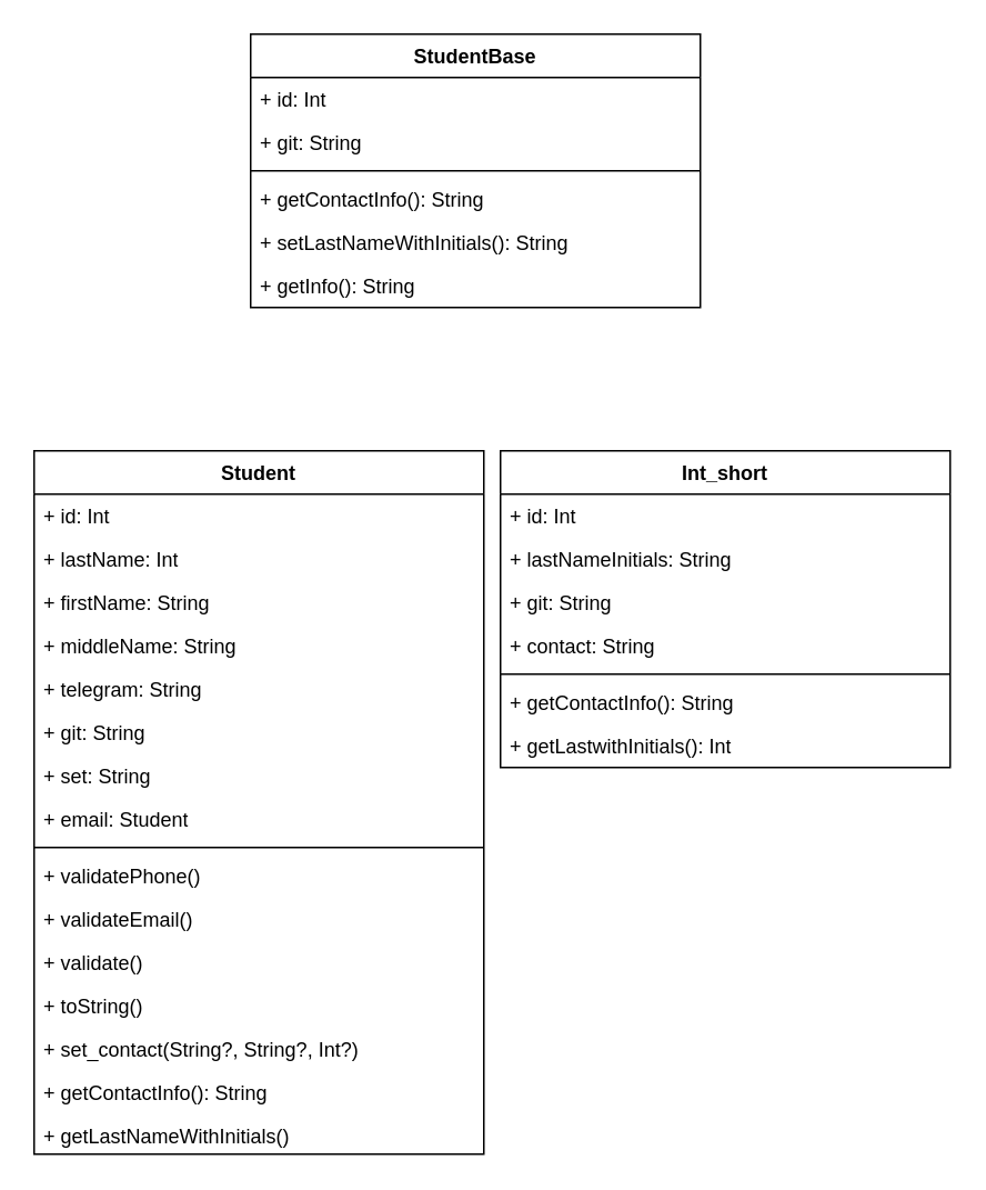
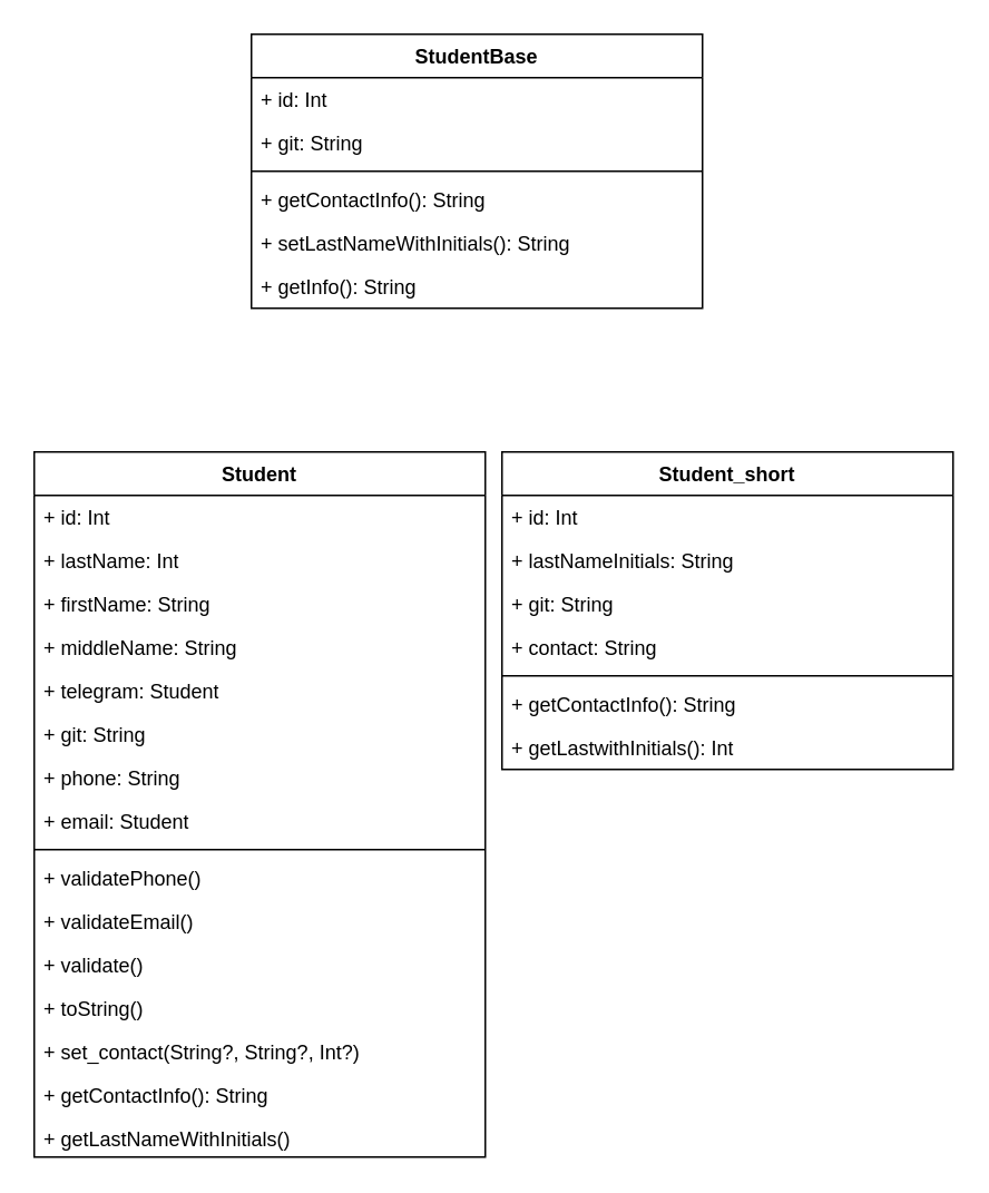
  <mxCell id="0" />
  <mxCell id="1" parent="0" />
  <mxCell id="2" value="StudentBase" style="swimlane;fontStyle=1;align=center;verticalAlign=top;childLayout=stackLayout;horizontal=1;startSize=26;horizontalStack=0;resizeParent=1;resizeParentMax=0;resizeLast=0;collapsible=1;marginBottom=0;whiteSpace=wrap;html=1;" parent="1" vertex="1"><mxGeometry x="150" y="20" width="270" height="164" as="geometry" /></mxCell>
  <mxCell id="3" value="+ id: Int" style="text;strokeColor=none;fillColor=none;align=left;verticalAlign=top;spacingLeft=4;spacingRight=4;overflow=hidden;rotatable=0;points=[[0,0.5],[1,0.5]];portConstraint=eastwest;whiteSpace=wrap;html=1;" parent="2" vertex="1"><mxGeometry y="26" width="270" height="26" as="geometry" /></mxCell>
  <mxCell id="4" value="+ git: String" style="text;strokeColor=none;fillColor=none;align=left;verticalAlign=top;spacingLeft=4;spacingRight=4;overflow=hidden;rotatable=0;points=[[0,0.5],[1,0.5]];portConstraint=eastwest;whiteSpace=wrap;html=1;" parent="2" vertex="1"><mxGeometry y="52" width="270" height="26" as="geometry" /></mxCell>
  <mxCell id="5" value="" style="line;strokeWidth=1;fillColor=none;align=left;verticalAlign=middle;spacingTop=-1;spacingLeft=3;spacingRight=3;rotatable=0;labelPosition=right;points=[];portConstraint=eastwest;strokeColor=inherit;" parent="2" vertex="1"><mxGeometry y="78" width="270" height="8" as="geometry" /></mxCell>
  <mxCell id="6" value="+ getContactInfo(): String&amp;nbsp;" style="text;strokeColor=none;fillColor=none;align=left;verticalAlign=top;spacingLeft=4;spacingRight=4;overflow=hidden;rotatable=0;points=[[0,0.5],[1,0.5]];portConstraint=eastwest;whiteSpace=wrap;html=1;" parent="2" vertex="1"><mxGeometry y="86" width="270" height="26" as="geometry" /></mxCell>
  <mxCell id="7" value="+ setLastNameWithInitials(): String" style="text;strokeColor=none;fillColor=none;align=left;verticalAlign=top;spacingLeft=4;spacingRight=4;overflow=hidden;rotatable=0;points=[[0,0.5],[1,0.5]];portConstraint=eastwest;whiteSpace=wrap;html=1;" parent="2" vertex="1"><mxGeometry y="112" width="270" height="26" as="geometry" /></mxCell>
  <mxCell id="8" value="+ getInfo(): String" style="text;strokeColor=none;fillColor=none;align=left;verticalAlign=top;spacingLeft=4;spacingRight=4;overflow=hidden;rotatable=0;points=[[0,0.5],[1,0.5]];portConstraint=eastwest;whiteSpace=wrap;html=1;" parent="2" vertex="1"><mxGeometry y="138" width="270" height="26" as="geometry" /></mxCell>
  <mxCell id="9" value="Student" style="swimlane;fontStyle=1;align=center;verticalAlign=top;childLayout=stackLayout;horizontal=1;startSize=26;horizontalStack=0;resizeParent=1;resizeParentMax=0;resizeLast=0;collapsible=1;marginBottom=0;whiteSpace=wrap;html=1;" vertex="1" parent="1"><mxGeometry x="20" y="270" width="270" height="422" as="geometry"><mxRectangle x="370" y="240" width="80" height="30" as="alternateBounds" /></mxGeometry></mxCell>
  <mxCell id="10" value="+ id: Int" style="text;strokeColor=none;fillColor=none;align=left;verticalAlign=top;spacingLeft=4;spacingRight=4;overflow=hidden;rotatable=0;points=[[0,0.5],[1,0.5]];portConstraint=eastwest;whiteSpace=wrap;html=1;" vertex="1" parent="9"><mxGeometry y="26" width="270" height="26" as="geometry" /></mxCell>
  <mxCell id="11" value="+ lastName: Int" style="text;strokeColor=none;fillColor=none;align=left;verticalAlign=top;spacingLeft=4;spacingRight=4;overflow=hidden;rotatable=0;points=[[0,0.5],[1,0.5]];portConstraint=eastwest;whiteSpace=wrap;html=1;" vertex="1" parent="9"><mxGeometry y="52" width="270" height="26" as="geometry" /></mxCell>
  <mxCell id="12" value="+ firstName: String" style="text;strokeColor=none;fillColor=none;align=left;verticalAlign=top;spacingLeft=4;spacingRight=4;overflow=hidden;rotatable=0;points=[[0,0.5],[1,0.5]];portConstraint=eastwest;whiteSpace=wrap;html=1;" vertex="1" parent="9"><mxGeometry y="78" width="270" height="26" as="geometry" /></mxCell>
  <mxCell id="13" value="+ middleName: String" style="text;strokeColor=none;fillColor=none;align=left;verticalAlign=top;spacingLeft=4;spacingRight=4;overflow=hidden;rotatable=0;points=[[0,0.5],[1,0.5]];portConstraint=eastwest;whiteSpace=wrap;html=1;" vertex="1" parent="9"><mxGeometry y="104" width="270" height="26" as="geometry" /></mxCell>
- <mxCell id="14" value="+ telegram: String" style="text;strokeColor=none;fillColor=none;align=left;verticalAlign=top;spacingLeft=4;spacingRight=4;overflow=hidden;rotatable=0;points=[[0,0.5],[1,0.5]];portConstraint=eastwest;whiteSpace=wrap;html=1;" vertex="1" parent="9"><mxGeometry y="130" width="270" height="26" as="geometry" /></mxCell>
+ <mxCell id="14" value="+ telegram: Student" style="text;strokeColor=none;fillColor=none;align=left;verticalAlign=top;spacingLeft=4;spacingRight=4;overflow=hidden;rotatable=0;points=[[0,0.5],[1,0.5]];portConstraint=eastwest;whiteSpace=wrap;html=1;" vertex="1" parent="9"><mxGeometry y="130" width="270" height="26" as="geometry" /></mxCell>
  <mxCell id="15" value="+ git: String" style="text;strokeColor=none;fillColor=none;align=left;verticalAlign=top;spacingLeft=4;spacingRight=4;overflow=hidden;rotatable=0;points=[[0,0.5],[1,0.5]];portConstraint=eastwest;whiteSpace=wrap;html=1;" vertex="1" parent="9"><mxGeometry y="156" width="270" height="26" as="geometry" /></mxCell>
- <mxCell id="16" value="+ set: String" style="text;strokeColor=none;fillColor=none;align=left;verticalAlign=top;spacingLeft=4;spacingRight=4;overflow=hidden;rotatable=0;points=[[0,0.5],[1,0.5]];portConstraint=eastwest;whiteSpace=wrap;html=1;" vertex="1" parent="9"><mxGeometry y="182" width="270" height="26" as="geometry" /></mxCell>
+ <mxCell id="16" value="+ phone: String" style="text;strokeColor=none;fillColor=none;align=left;verticalAlign=top;spacingLeft=4;spacingRight=4;overflow=hidden;rotatable=0;points=[[0,0.5],[1,0.5]];portConstraint=eastwest;whiteSpace=wrap;html=1;" vertex="1" parent="9"><mxGeometry y="182" width="270" height="26" as="geometry" /></mxCell>
  <mxCell id="17" value="+ email: Student" style="text;strokeColor=none;fillColor=none;align=left;verticalAlign=top;spacingLeft=4;spacingRight=4;overflow=hidden;rotatable=0;points=[[0,0.5],[1,0.5]];portConstraint=eastwest;whiteSpace=wrap;html=1;" vertex="1" parent="9"><mxGeometry y="208" width="270" height="26" as="geometry" /></mxCell>
  <mxCell id="18" value="" style="line;strokeWidth=1;fillColor=none;align=left;verticalAlign=middle;spacingTop=-1;spacingLeft=3;spacingRight=3;rotatable=0;labelPosition=right;points=[];portConstraint=eastwest;strokeColor=inherit;" vertex="1" parent="9"><mxGeometry y="234" width="270" height="8" as="geometry" /></mxCell>
  <mxCell id="19" value="+ validatePhone()&amp;nbsp;" style="text;strokeColor=none;fillColor=none;align=left;verticalAlign=top;spacingLeft=4;spacingRight=4;overflow=hidden;rotatable=0;points=[[0,0.5],[1,0.5]];portConstraint=eastwest;whiteSpace=wrap;html=1;" vertex="1" parent="9"><mxGeometry y="242" width="270" height="26" as="geometry" /></mxCell>
  <mxCell id="20" value="+ validateEmail()&amp;nbsp;" style="text;strokeColor=none;fillColor=none;align=left;verticalAlign=top;spacingLeft=4;spacingRight=4;overflow=hidden;rotatable=0;points=[[0,0.5],[1,0.5]];portConstraint=eastwest;whiteSpace=wrap;html=1;" vertex="1" parent="9"><mxGeometry y="268" width="270" height="26" as="geometry" /></mxCell>
  <mxCell id="21" value="+ validate()&amp;nbsp;" style="text;strokeColor=none;fillColor=none;align=left;verticalAlign=top;spacingLeft=4;spacingRight=4;overflow=hidden;rotatable=0;points=[[0,0.5],[1,0.5]];portConstraint=eastwest;whiteSpace=wrap;html=1;" vertex="1" parent="9"><mxGeometry y="294" width="270" height="26" as="geometry" /></mxCell>
  <mxCell id="22" value="+ toString()" style="text;strokeColor=none;fillColor=none;align=left;verticalAlign=top;spacingLeft=4;spacingRight=4;overflow=hidden;rotatable=0;points=[[0,0.5],[1,0.5]];portConstraint=eastwest;whiteSpace=wrap;html=1;" vertex="1" parent="9"><mxGeometry y="320" width="270" height="26" as="geometry" /></mxCell>
  <mxCell id="23" value="+ set_contact(String?, String?, Int?)" style="text;strokeColor=none;fillColor=none;align=left;verticalAlign=top;spacingLeft=4;spacingRight=4;overflow=hidden;rotatable=0;points=[[0,0.5],[1,0.5]];portConstraint=eastwest;whiteSpace=wrap;html=1;" vertex="1" parent="9"><mxGeometry y="346" width="270" height="26" as="geometry" /></mxCell>
  <mxCell id="24" value="+ getContactInfo(): String" style="text;strokeColor=none;fillColor=none;align=left;verticalAlign=top;spacingLeft=4;spacingRight=4;overflow=hidden;rotatable=0;points=[[0,0.5],[1,0.5]];portConstraint=eastwest;whiteSpace=wrap;html=1;" vertex="1" parent="9"><mxGeometry y="372" width="270" height="26" as="geometry" /></mxCell>
  <mxCell id="25" value="+ getLastNameWithInitials()" style="text;strokeColor=none;fillColor=none;align=left;verticalAlign=top;spacingLeft=4;spacingRight=4;overflow=hidden;rotatable=0;points=[[0,0.5],[1,0.5]];portConstraint=eastwest;whiteSpace=wrap;html=1;" vertex="1" parent="9"><mxGeometry y="398" width="270" height="24" as="geometry" /></mxCell>
- <mxCell id="26" value="Int_short" style="swimlane;fontStyle=1;align=center;verticalAlign=top;childLayout=stackLayout;horizontal=1;startSize=26;horizontalStack=0;resizeParent=1;resizeParentMax=0;resizeLast=0;collapsible=1;marginBottom=0;whiteSpace=wrap;html=1;" vertex="1" parent="1"><mxGeometry x="300" y="270" width="270" height="190" as="geometry"><mxRectangle x="370" y="240" width="80" height="30" as="alternateBounds" /></mxGeometry></mxCell>
+ <mxCell id="26" value="Student_short" style="swimlane;fontStyle=1;align=center;verticalAlign=top;childLayout=stackLayout;horizontal=1;startSize=26;horizontalStack=0;resizeParent=1;resizeParentMax=0;resizeLast=0;collapsible=1;marginBottom=0;whiteSpace=wrap;html=1;" vertex="1" parent="1"><mxGeometry x="300" y="270" width="270" height="190" as="geometry"><mxRectangle x="370" y="240" width="80" height="30" as="alternateBounds" /></mxGeometry></mxCell>
  <mxCell id="27" value="+ id: Int" style="text;strokeColor=none;fillColor=none;align=left;verticalAlign=top;spacingLeft=4;spacingRight=4;overflow=hidden;rotatable=0;points=[[0,0.5],[1,0.5]];portConstraint=eastwest;whiteSpace=wrap;html=1;" vertex="1" parent="26"><mxGeometry y="26" width="270" height="26" as="geometry" /></mxCell>
  <mxCell id="28" value="+ lastNameInitials: String" style="text;strokeColor=none;fillColor=none;align=left;verticalAlign=top;spacingLeft=4;spacingRight=4;overflow=hidden;rotatable=0;points=[[0,0.5],[1,0.5]];portConstraint=eastwest;whiteSpace=wrap;html=1;" vertex="1" parent="26"><mxGeometry y="52" width="270" height="26" as="geometry" /></mxCell>
  <mxCell id="29" value="+ git: String" style="text;strokeColor=none;fillColor=none;align=left;verticalAlign=top;spacingLeft=4;spacingRight=4;overflow=hidden;rotatable=0;points=[[0,0.5],[1,0.5]];portConstraint=eastwest;whiteSpace=wrap;html=1;" vertex="1" parent="26"><mxGeometry y="78" width="270" height="26" as="geometry" /></mxCell>
  <mxCell id="30" value="+ contact: String" style="text;strokeColor=none;fillColor=none;align=left;verticalAlign=top;spacingLeft=4;spacingRight=4;overflow=hidden;rotatable=0;points=[[0,0.5],[1,0.5]];portConstraint=eastwest;whiteSpace=wrap;html=1;" vertex="1" parent="26"><mxGeometry y="104" width="270" height="26" as="geometry" /></mxCell>
  <mxCell id="31" value="" style="line;strokeWidth=1;fillColor=none;align=left;verticalAlign=middle;spacingTop=-1;spacingLeft=3;spacingRight=3;rotatable=0;labelPosition=right;points=[];portConstraint=eastwest;strokeColor=inherit;" vertex="1" parent="26"><mxGeometry y="130" width="270" height="8" as="geometry" /></mxCell>
  <mxCell id="32" value="+ getContactInfo(): String" style="text;strokeColor=none;fillColor=none;align=left;verticalAlign=top;spacingLeft=4;spacingRight=4;overflow=hidden;rotatable=0;points=[[0,0.5],[1,0.5]];portConstraint=eastwest;whiteSpace=wrap;html=1;" vertex="1" parent="26"><mxGeometry y="138" width="270" height="26" as="geometry" /></mxCell>
  <mxCell id="33" value="+ getLastwithInitials(): Int" style="text;strokeColor=none;fillColor=none;align=left;verticalAlign=top;spacingLeft=4;spacingRight=4;overflow=hidden;rotatable=0;points=[[0,0.5],[1,0.5]];portConstraint=eastwest;whiteSpace=wrap;html=1;" vertex="1" parent="26"><mxGeometry y="164" width="270" height="26" as="geometry" /></mxCell>
